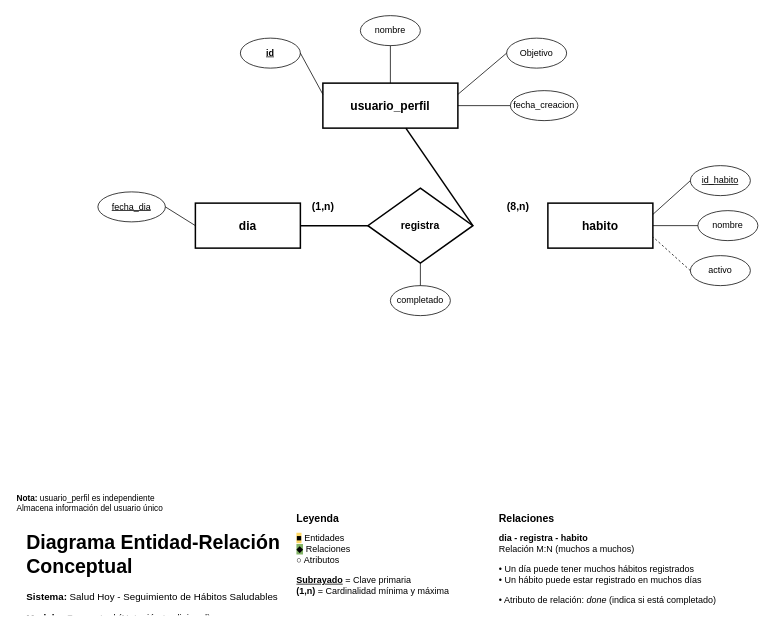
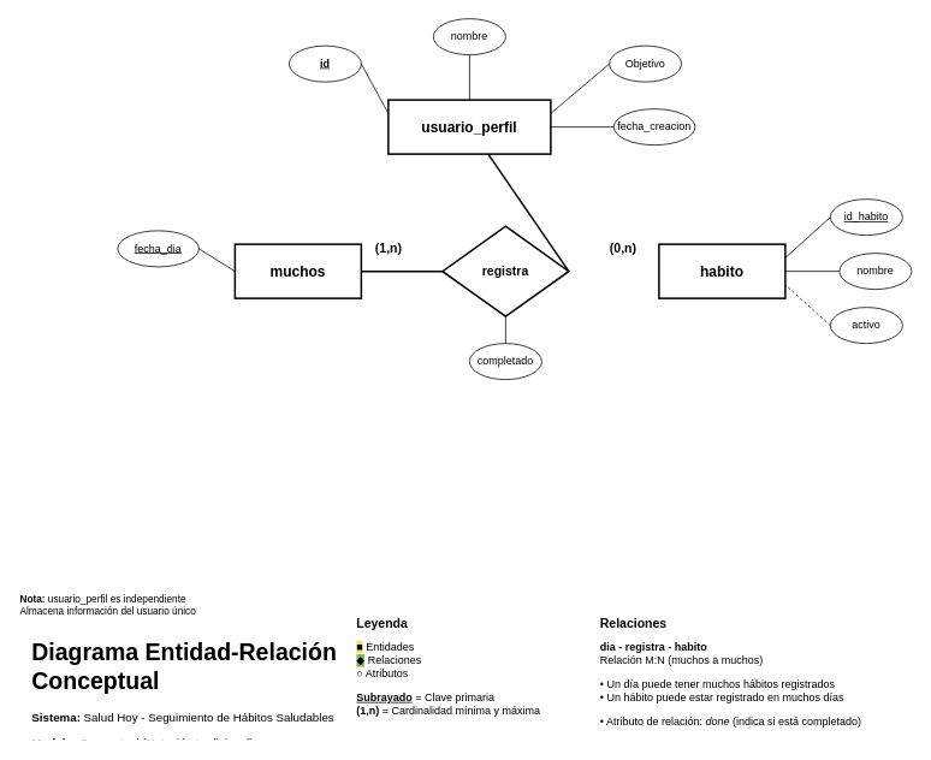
  <mxCell id="0" />
  <mxCell id="1" parent="0" />
  <mxCell id="2" value="usuario_perfil" style="rounded=0;whiteSpace=wrap;html=1;strokeWidth=2;fontSize=16;fontStyle=1" parent="1" vertex="1"><mxGeometry x="430" y="110" width="180" height="60" as="geometry" /></mxCell>
  <mxCell id="3" value="id" style="ellipse;whiteSpace=wrap;html=1;fontSize=12;fontStyle=5" parent="1" vertex="1"><mxGeometry x="320" y="50" width="80" height="40" as="geometry" /></mxCell>
  <mxCell id="4" value="nombre" style="ellipse;whiteSpace=wrap;html=1;fontSize=12;" parent="1" vertex="1"><mxGeometry x="480" y="20" width="80" height="40" as="geometry" /></mxCell>
  <mxCell id="5" value="Objetivo" style="ellipse;whiteSpace=wrap;html=1;fontSize=12;" parent="1" vertex="1"><mxGeometry x="675" y="50" width="80" height="40" as="geometry" /></mxCell>
  <mxCell id="6" value="fecha_creacion" style="ellipse;whiteSpace=wrap;html=1;fontSize=12;" parent="1" vertex="1"><mxGeometry x="680" y="120" width="90" height="40" as="geometry" /></mxCell>
  <mxCell id="7" value="" style="endArrow=none;html=1;exitX=1;exitY=0.5;exitDx=0;exitDy=0;entryX=0;entryY=0.25;entryDx=0;entryDy=0;" parent="1" source="3" target="2" edge="1"><mxGeometry width="50" height="50" relative="1" as="geometry" /></mxCell>
  <mxCell id="8" value="" style="endArrow=none;html=1;exitX=0.5;exitY=1;exitDx=0;exitDy=0;entryX=0.5;entryY=0;entryDx=0;entryDy=0;" parent="1" source="4" target="2" edge="1"><mxGeometry width="50" height="50" relative="1" as="geometry" /></mxCell>
  <mxCell id="9" value="" style="endArrow=none;html=1;exitX=0;exitY=0.5;exitDx=0;exitDy=0;entryX=1;entryY=0.25;entryDx=0;entryDy=0;" parent="1" source="5" target="2" edge="1"><mxGeometry width="50" height="50" relative="1" as="geometry" /></mxCell>
  <mxCell id="10" value="" style="endArrow=none;html=1;exitX=0;exitY=0.5;exitDx=0;exitDy=0;entryX=1;entryY=0.5;entryDx=0;entryDy=0;" parent="1" source="6" target="2" edge="1"><mxGeometry width="50" height="50" relative="1" as="geometry" /></mxCell>
- <mxCell id="11" value="dia" style="rounded=0;whiteSpace=wrap;html=1;strokeWidth=2;fontSize=16;fontStyle=1" parent="1" vertex="1"><mxGeometry x="260" y="270" width="140" height="60" as="geometry" /></mxCell>
+ <mxCell id="11" value="muchos" style="rounded=0;whiteSpace=wrap;html=1;strokeWidth=2;fontSize=16;fontStyle=1" parent="1" vertex="1"><mxGeometry x="260" y="270" width="140" height="60" as="geometry" /></mxCell>
  <mxCell id="12" value="&lt;span style=&quot;font-weight: normal;&quot;&gt;fecha_dia&lt;/span&gt;" style="ellipse;whiteSpace=wrap;html=1;fontSize=12;fontStyle=5" parent="1" vertex="1"><mxGeometry x="130" y="255" width="90" height="40" as="geometry" /></mxCell>
  <mxCell id="13" value="" style="endArrow=none;html=1;exitX=1;exitY=0.5;exitDx=0;exitDy=0;entryX=0;entryY=0.5;entryDx=0;entryDy=0;" parent="1" source="12" target="11" edge="1"><mxGeometry width="50" height="50" relative="1" as="geometry" /></mxCell>
  <mxCell id="14" value="registra" style="shape=rhombus;perimeter=rhombusPerimeter;whiteSpace=wrap;html=1;align=center;strokeWidth=2;fontSize=14;fontStyle=1;" parent="1" vertex="1"><mxGeometry x="490" y="250" width="140" height="100" as="geometry" /></mxCell>
  <mxCell id="15" value="completado" style="ellipse;whiteSpace=wrap;html=1;fontSize=12;" parent="1" vertex="1"><mxGeometry x="520" y="380" width="80" height="40" as="geometry" /></mxCell>
  <mxCell id="16" value="" style="endArrow=none;html=1;exitX=0.5;exitY=0;exitDx=0;exitDy=0;entryX=0.5;entryY=1;entryDx=0;entryDy=0;" parent="1" source="15" target="14" edge="1"><mxGeometry width="50" height="50" relative="1" as="geometry" /></mxCell>
  <mxCell id="17" value="habito" style="rounded=0;whiteSpace=wrap;html=1;strokeWidth=2;fontSize=16;fontStyle=1" parent="1" vertex="1"><mxGeometry x="730" y="270" width="140" height="60" as="geometry" /></mxCell>
  <mxCell id="18" value="&lt;span style=&quot;font-weight: normal;&quot;&gt;id_habito&lt;/span&gt;" style="ellipse;whiteSpace=wrap;html=1;fontSize=12;fontStyle=5" parent="1" vertex="1"><mxGeometry x="920" y="220" width="80" height="40" as="geometry" /></mxCell>
  <mxCell id="19" value="nombre" style="ellipse;whiteSpace=wrap;html=1;fontSize=12;" parent="1" vertex="1"><mxGeometry x="930" y="280" width="80" height="40" as="geometry" /></mxCell>
  <mxCell id="20" value="activo" style="ellipse;whiteSpace=wrap;html=1;fontSize=12;" parent="1" vertex="1"><mxGeometry x="920" y="340" width="80" height="40" as="geometry" /></mxCell>
  <mxCell id="21" value="" style="endArrow=none;html=1;exitX=0;exitY=0.5;exitDx=0;exitDy=0;entryX=1;entryY=0.25;entryDx=0;entryDy=0;" parent="1" source="18" target="17" edge="1"><mxGeometry width="50" height="50" relative="1" as="geometry" /></mxCell>
  <mxCell id="22" value="" style="endArrow=none;html=1;exitX=0;exitY=0.5;exitDx=0;exitDy=0;entryX=1;entryY=0.5;entryDx=0;entryDy=0;" parent="1" source="19" target="17" edge="1"><mxGeometry width="50" height="50" relative="1" as="geometry" /></mxCell>
  <mxCell id="23" value="" style="endArrow=none;html=1;exitX=0;exitY=0.5;exitDx=0;exitDy=0;entryX=1;entryY=0.75;entryDx=0;entryDy=0;dashed=1;" parent="1" source="20" target="17" edge="1"><mxGeometry width="50" height="50" relative="1" as="geometry" /></mxCell>
  <mxCell id="24" value="" style="endArrow=none;html=1;exitX=1;exitY=0.5;exitDx=0;exitDy=0;entryX=0;entryY=0.5;entryDx=0;entryDy=0;strokeWidth=2;" parent="1" source="11" target="14" edge="1"><mxGeometry width="50" height="50" relative="1" as="geometry" /></mxCell>
  <mxCell id="25" value="" style="endArrow=none;html=1;exitX=1;exitY=0.5;exitDx=0;exitDy=0;strokeWidth=2;" parent="1" source="14" target="2" edge="1"><mxGeometry width="50" height="50" relative="1" as="geometry" /></mxCell>
  <mxCell id="26" value="(1,n)" style="text;html=1;align=center;verticalAlign=middle;resizable=0;points=[];autosize=1;fontSize=14;fontStyle=1" parent="1" vertex="1"><mxGeometry x="400" y="260" width="60" height="30" as="geometry" /></mxCell>
- <mxCell id="27" value="(8,n)" style="text;html=1;align=center;verticalAlign=middle;resizable=0;points=[];autosize=1;fontSize=14;fontStyle=1" parent="1" vertex="1"><mxGeometry x="660" y="260" width="60" height="30" as="geometry" /></mxCell>
+ <mxCell id="27" value="(0,n)" style="text;html=1;align=center;verticalAlign=middle;resizable=0;points=[];autosize=1;fontSize=14;fontStyle=1" parent="1" vertex="1"><mxGeometry x="660" y="260" width="60" height="30" as="geometry" /></mxCell>
  <mxCell id="28" value="&lt;h1&gt;Diagrama Entidad-Relación Conceptual&lt;/h1&gt;&lt;p style=&quot;font-size: 13px;&quot;&gt;&lt;b&gt;Sistema:&lt;/b&gt; Salud Hoy - Seguimiento de Hábitos Saludables&lt;/p&gt;&lt;p style=&quot;font-size: 13px;&quot;&gt;&lt;b&gt;Modelo:&lt;/b&gt; Conceptual (Notación tradicional)&lt;/p&gt;" style="text;html=1;spacing=5;spacingTop=-20;whiteSpace=wrap;overflow=hidden;rounded=0;fontSize=13;" parent="1" vertex="1"><mxGeometry x="30" y="700" width="400" height="120" as="geometry" /></mxCell>
  <mxCell id="29" value="&lt;h2 style=&quot;font-size: 14px;&quot;&gt;Leyenda&lt;/h2&gt;&lt;p&gt;&lt;span style=&quot;background-color: rgb(255, 217, 102);&quot;&gt;■&lt;/span&gt; Entidades&lt;br&gt;&lt;span style=&quot;background-color: rgb(130, 179, 102);&quot;&gt;◆&lt;/span&gt; Relaciones&lt;br&gt;○ Atributos&lt;/p&gt;&lt;p&gt;&lt;b&gt;&lt;u&gt;Subrayado&lt;/u&gt;&lt;/b&gt; = Clave primaria&lt;br&gt;&lt;b&gt;(1,n)&lt;/b&gt; = Cardinalidad mínima y máxima&lt;/p&gt;" style="text;html=1;spacing=5;spacingTop=-20;whiteSpace=wrap;overflow=hidden;rounded=0;fontSize=12;" parent="1" vertex="1"><mxGeometry x="390" y="680" width="280" height="130" as="geometry" /></mxCell>
  <mxCell id="30" value="&lt;h2 style=&quot;font-size: 14px;&quot;&gt;Relaciones&lt;/h2&gt;&lt;p&gt;&lt;b&gt;dia - registra - habito&lt;/b&gt;&lt;br&gt;Relación M:N (muchos a muchos)&lt;/p&gt;&lt;p&gt;• Un día puede tener muchos hábitos registrados&lt;br&gt;• Un hábito puede estar registrado en muchos días&lt;/p&gt;&lt;p&gt;• Atributo de relación: &lt;i&gt;done&lt;/i&gt; (indica si está completado)&lt;/p&gt;" style="text;html=1;spacing=5;spacingTop=-20;whiteSpace=wrap;overflow=hidden;rounded=0;fontSize=12;" parent="1" vertex="1"><mxGeometry x="660" y="680" width="350" height="140" as="geometry" /></mxCell>
  <mxCell id="31" value="&lt;b&gt;Nota:&lt;/b&gt; usuario_perfil es independiente&lt;br&gt;Almacena información del usuario único" style="text;html=1;align=left;verticalAlign=middle;resizable=0;points=[];autosize=1;fontSize=11;" parent="1" vertex="1"><mxGeometry x="20" y="650" width="240" height="40" as="geometry" /></mxCell>
